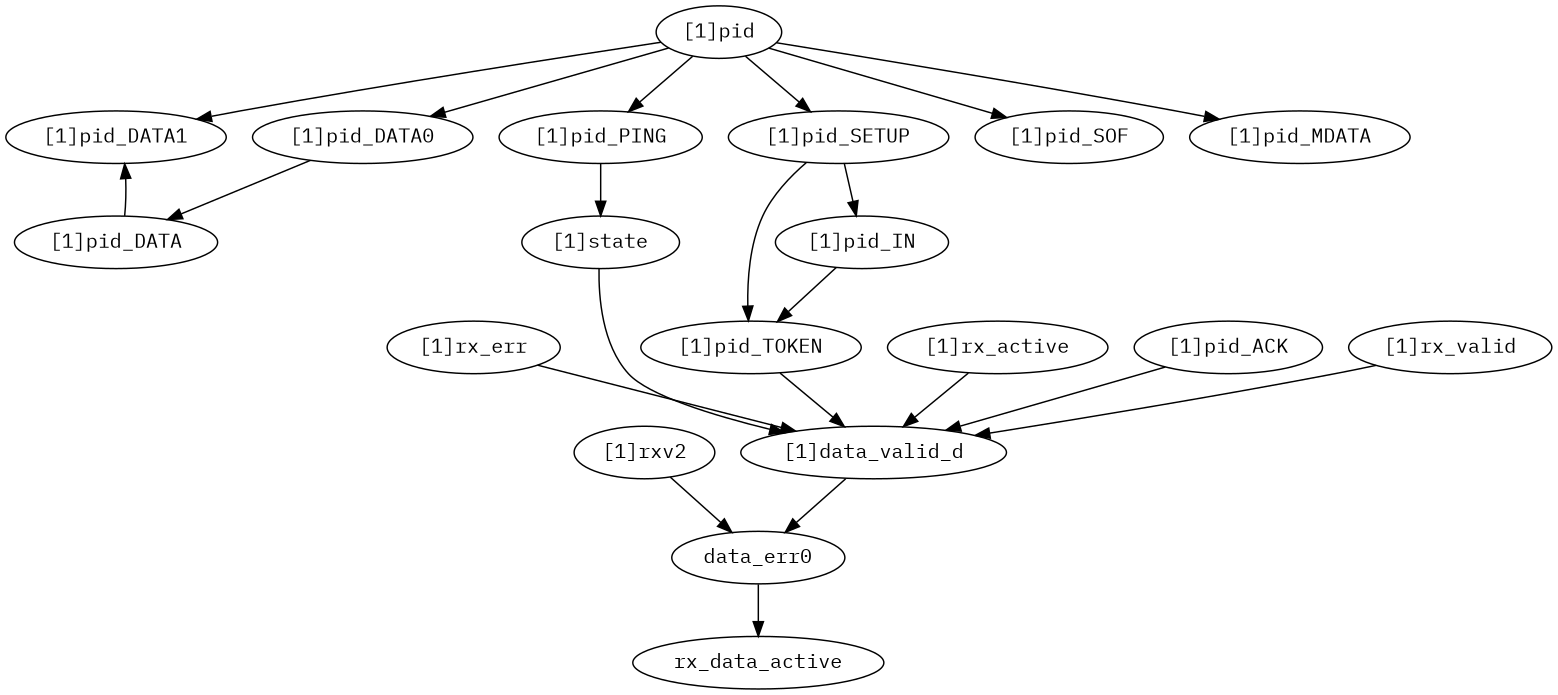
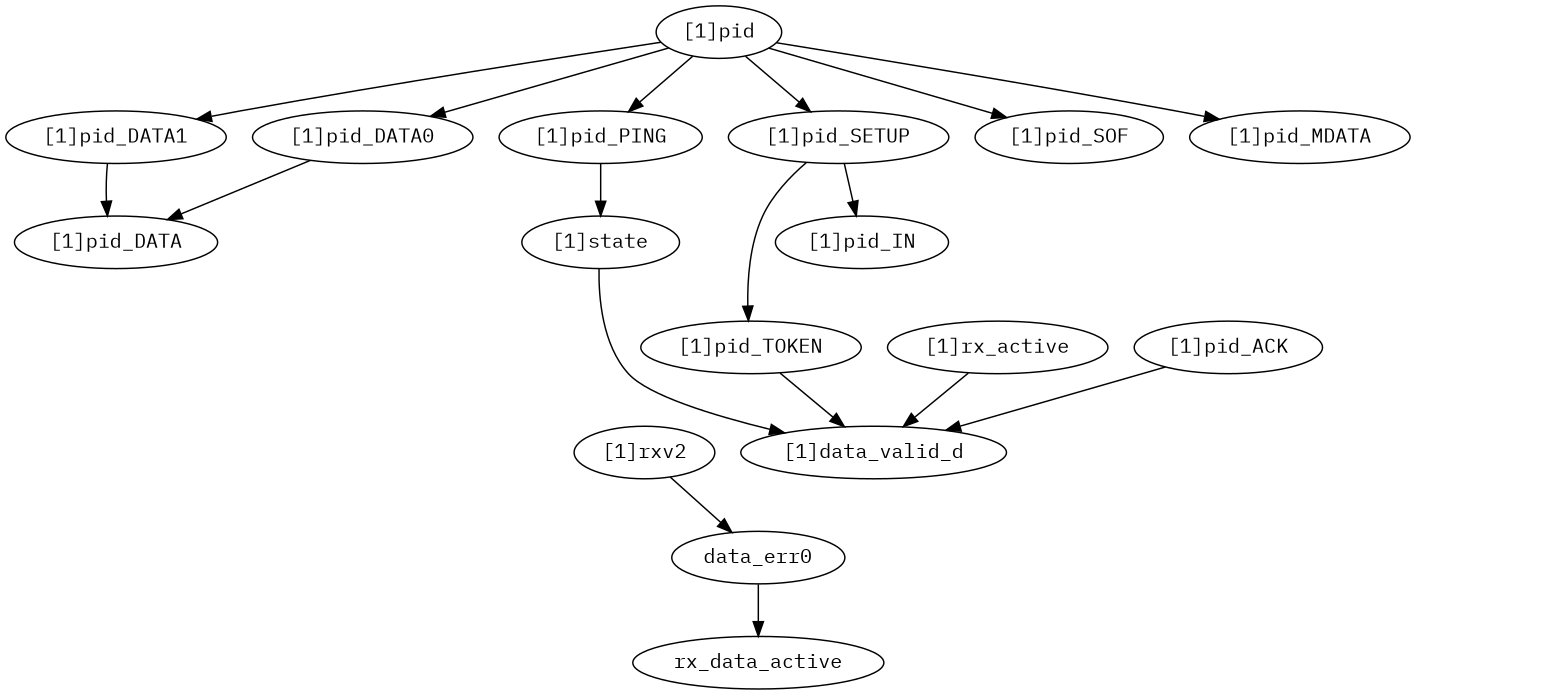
  strict digraph {
    fontname="IBM Plex Mono"
    node [complexity=15 fontname="IBM Plex Mono" importance=0.0975554537133 rank=0.00650369691422]
    edge [fontname="IBM Plex Mono"]
    "[1]state" [complexity=6 importance=0.141531180745 rank=0.0235885301242]
    "[1]data_valid_d" [complexity=5 importance=0.0558630258501 rank=0.01117260517]
    n3 [complexity=2 importance=0.0386829015249 label=data_err0 rank=0.0193414507625]
    n4 [complexity=0 importance=0.0188157622629 label=rx_data_active rank=0.0]
    "[1]pid_DATA1" [complexity=14 importance=0.0928682559301 rank=0.00663344685215]
    "[1]pid_DATA" [complexity=9 importance=0.0834939212395 rank=0.00927710235995]
-   "[1]rx_err" [complexity=18 importance=0.232334207657 rank=0.0129074559809]
    "[1]pid_TOKEN" [complexity=9 importance=0.0881811190228 rank=0.00979790211364]
    "[1]pid_IN"
    "[1]rx_active" [complexity=16 importance=0.176471181807 rank=0.0110294488629]
    "[1]pid" [complexity=9 importance=0.0829580855943 rank=0.00921756506604]
    "[1]pid_PING"
    "[1]pid_DATA0" [complexity=14 importance=0.0928682559301 rank=0.00663344685215]
    "[1]pid_SETUP"
    "[1]pid_SOF"
    "[1]pid_MDATA" [complexity=14 importance=0.0928682559301 rank=0.00663344685215]
    "[1]pid_ACK" [complexity=7 importance=0.0652373605407 rank=0.00931962293438]
-   "[1]rx_valid" [complexity=16 importance=0.176471181807 rank=0.0110294488629]
    "[1]rxv2" [complexity=5 importance=0.0587441528578 rank=0.0117488305716]
    "[1]state" -> "[1]data_valid_d"
-   "[1]data_valid_d" -> n3
    n3 -> n4
-   "[1]pid_DATA" -> "[1]pid_DATA1"
-   "[1]rx_err" -> "[1]data_valid_d"
+   "[1]pid_DATA1" -> "[1]pid_DATA"
    "[1]pid_TOKEN" -> "[1]data_valid_d"
-   "[1]pid_IN" -> "[1]pid_TOKEN"
    "[1]rx_active" -> "[1]data_valid_d"
    "[1]pid" -> "[1]pid_DATA1"
    "[1]pid" -> "[1]pid_PING"
    "[1]pid" -> "[1]pid_DATA0"
    "[1]pid" -> "[1]pid_SETUP"
    "[1]pid" -> "[1]pid_SOF"
    "[1]pid" -> "[1]pid_MDATA"
    "[1]pid_PING" -> "[1]state"
    "[1]pid_DATA0" -> "[1]pid_DATA"
    "[1]pid_SETUP" -> "[1]pid_TOKEN"
    "[1]pid_SETUP" -> "[1]pid_IN"
    "[1]pid_ACK" -> "[1]data_valid_d"
-   "[1]rx_valid" -> "[1]data_valid_d"
    "[1]rxv2" -> n3
  }
